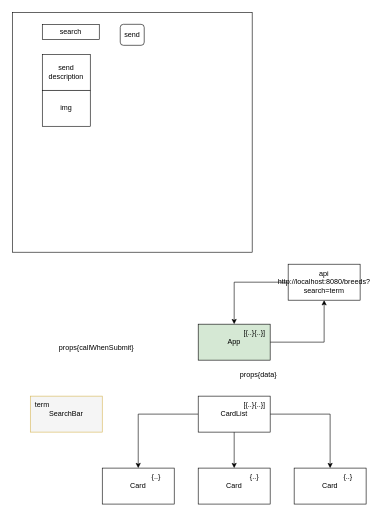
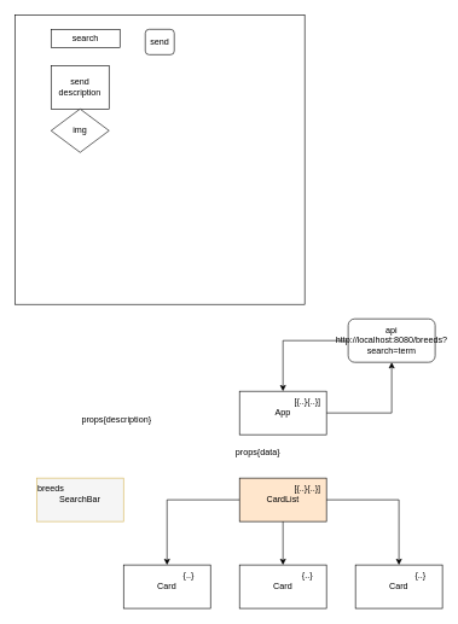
  <mxCell id="0" />
  <mxCell id="1" parent="0" />
  <mxCell id="2" value="" style="whiteSpace=wrap;html=1;aspect=fixed;" parent="1" vertex="1"><mxGeometry x="20" y="20" width="400" height="400" as="geometry" /></mxCell>
  <mxCell id="3" value="search" style="rounded=0;whiteSpace=wrap;html=1;" parent="1" vertex="1"><mxGeometry x="70" y="40" width="95" height="25" as="geometry" /></mxCell>
  <mxCell id="4" value="send" style="rounded=1;whiteSpace=wrap;html=1;" parent="1" vertex="1"><mxGeometry x="200" y="40" width="40" height="35" as="geometry" /></mxCell>
  <mxCell id="5" value="send&lt;br&gt;description" style="rounded=0;whiteSpace=wrap;html=1;" parent="1" vertex="1"><mxGeometry x="70" y="90" width="80" height="60" as="geometry" /></mxCell>
- <mxCell id="6" value="img" style="rounded=0;whiteSpace=wrap;html=1;" parent="1" vertex="1"><mxGeometry x="70" y="150" width="80" height="60" as="geometry" /></mxCell>
+ <mxCell id="6" value="img" style="rhombus;whiteSpace=wrap;html=1;" parent="1" vertex="1"><mxGeometry x="70" y="150" width="80" height="60" as="geometry" /></mxCell>
  <mxCell id="7" style="edgeStyle=orthogonalEdgeStyle;rounded=0;orthogonalLoop=1;jettySize=auto;html=1;" edge="1" parent="1" source="8" target="23"><mxGeometry relative="1" as="geometry" /></mxCell>
- <mxCell id="8" value="App" style="rounded=0;whiteSpace=wrap;html=1;fillColor=#d5e8d4;" parent="1" vertex="1"><mxGeometry x="330" y="540" width="120" height="60" as="geometry" /></mxCell>
+ <mxCell id="8" value="App" style="rounded=0;whiteSpace=wrap;html=1;" parent="1" vertex="1"><mxGeometry x="330" y="540" width="120" height="60" as="geometry" /></mxCell>
  <mxCell id="9" style="edgeStyle=orthogonalEdgeStyle;rounded=0;orthogonalLoop=1;jettySize=auto;html=1;entryX=0.5;entryY=0;entryDx=0;entryDy=0;" parent="1" source="12" target="13" edge="1"><mxGeometry relative="1" as="geometry" /></mxCell>
  <mxCell id="10" style="edgeStyle=orthogonalEdgeStyle;rounded=0;orthogonalLoop=1;jettySize=auto;html=1;" parent="1" source="12" target="15" edge="1"><mxGeometry relative="1" as="geometry" /></mxCell>
  <mxCell id="11" style="edgeStyle=orthogonalEdgeStyle;rounded=0;orthogonalLoop=1;jettySize=auto;html=1;entryX=0.5;entryY=0;entryDx=0;entryDy=0;" parent="1" source="12" target="14" edge="1"><mxGeometry relative="1" as="geometry" /></mxCell>
- <mxCell id="12" value="CardList" style="rounded=0;whiteSpace=wrap;html=1;" parent="1" vertex="1"><mxGeometry x="330" y="660" width="120" height="60" as="geometry" /></mxCell>
+ <mxCell id="12" value="CardList" style="rounded=0;whiteSpace=wrap;html=1;fillColor=#ffe6cc;" parent="1" vertex="1"><mxGeometry x="330" y="660" width="120" height="60" as="geometry" /></mxCell>
  <mxCell id="13" value="Card" style="rounded=0;whiteSpace=wrap;html=1;" parent="1" vertex="1"><mxGeometry x="170" y="780" width="120" height="60" as="geometry" /></mxCell>
  <mxCell id="14" value="Card" style="rounded=0;whiteSpace=wrap;html=1;" parent="1" vertex="1"><mxGeometry x="330" y="780" width="120" height="60" as="geometry" /></mxCell>
  <mxCell id="15" value="Card" style="rounded=0;whiteSpace=wrap;html=1;" parent="1" vertex="1"><mxGeometry x="490" y="780" width="120" height="60" as="geometry" /></mxCell>
  <mxCell id="16" value="SearchBar" style="rounded=0;whiteSpace=wrap;html=1;fillColor=#f5f5f5;strokeColor=#d6b656;" parent="1" vertex="1"><mxGeometry x="50" y="660" width="120" height="60" as="geometry" /></mxCell>
  <mxCell id="17" value="[{..}{..}]" style="text;html=1;strokeColor=none;fillColor=none;align=center;verticalAlign=middle;whiteSpace=wrap;rounded=0;" parent="1" vertex="1"><mxGeometry x="394" y="540" width="60" height="30" as="geometry" /></mxCell>
  <mxCell id="18" value="{..}" style="text;html=1;strokeColor=none;fillColor=none;align=center;verticalAlign=middle;whiteSpace=wrap;rounded=0;" parent="1" vertex="1"><mxGeometry x="230" y="780" width="60" height="30" as="geometry" /></mxCell>
  <mxCell id="19" value="{..}" style="text;html=1;strokeColor=none;fillColor=none;align=center;verticalAlign=middle;whiteSpace=wrap;rounded=0;" parent="1" vertex="1"><mxGeometry x="394" y="780" width="60" height="30" as="geometry" /></mxCell>
  <mxCell id="20" value="{..}" style="text;html=1;strokeColor=none;fillColor=none;align=center;verticalAlign=middle;whiteSpace=wrap;rounded=0;" parent="1" vertex="1"><mxGeometry x="550" y="780" width="60" height="30" as="geometry" /></mxCell>
- <mxCell id="21" value="term" style="text;html=1;strokeColor=none;fillColor=none;align=center;verticalAlign=middle;whiteSpace=wrap;rounded=0;" parent="1" vertex="1"><mxGeometry x="40" y="660" width="60" height="30" as="geometry" /></mxCell>
+ <mxCell id="21" value="breeds" style="text;html=1;strokeColor=none;fillColor=none;align=center;verticalAlign=middle;whiteSpace=wrap;rounded=0;" parent="1" vertex="1"><mxGeometry x="40" y="660" width="60" height="30" as="geometry" /></mxCell>
  <mxCell id="22" style="edgeStyle=orthogonalEdgeStyle;rounded=0;orthogonalLoop=1;jettySize=auto;html=1;entryX=0.5;entryY=0;entryDx=0;entryDy=0;" edge="1" parent="1" source="23" target="8"><mxGeometry relative="1" as="geometry" /></mxCell>
- <mxCell id="23" value="api http://localhost:8080/breeds?search=term" style="rounded=0;whiteSpace=wrap;html=1;" parent="1" vertex="1"><mxGeometry x="480" y="440" width="120" height="60" as="geometry" /></mxCell>
+ <mxCell id="23" value="api http://localhost:8080/breeds?search=term" style="whiteSpace=wrap;html=1;rounded=1;" parent="1" vertex="1"><mxGeometry x="480" y="440" width="120" height="60" as="geometry" /></mxCell>
  <mxCell id="24" value="[{..}{..}]" style="text;html=1;strokeColor=none;fillColor=none;align=center;verticalAlign=middle;whiteSpace=wrap;rounded=0;" parent="1" vertex="1"><mxGeometry x="394" y="660" width="60" height="30" as="geometry" /></mxCell>
- <mxCell id="25" value="props{data}" style="text;html=1;align=center;verticalAlign=middle;resizable=0;points=[];autosize=1;strokeColor=none;fillColor=none;" parent="1" vertex="1"><mxGeometry x="390" y="610" width="80" height="30" as="geometry" /></mxCell>
- <mxCell id="26" value="props{callWhenSubmit}" style="text;html=1;align=center;verticalAlign=middle;resizable=0;points=[];autosize=1;strokeColor=none;fillColor=none;" vertex="1" parent="1"><mxGeometry x="85" y="565" width="150" height="30" as="geometry" /></mxCell>
+ <mxCell id="25" value="props{data}" style="text;html=1;align=center;verticalAlign=middle;resizable=0;points=[];autosize=1;strokeColor=none;fillColor=none;" parent="1" vertex="1"><mxGeometry x="315" y="610" width="80" height="30" as="geometry" /></mxCell>
+ <mxCell id="26" value="props{description}" style="text;html=1;align=center;verticalAlign=middle;resizable=0;points=[];autosize=1;strokeColor=none;fillColor=none;" vertex="1" parent="1"><mxGeometry x="85" y="565" width="150" height="30" as="geometry" /></mxCell>
